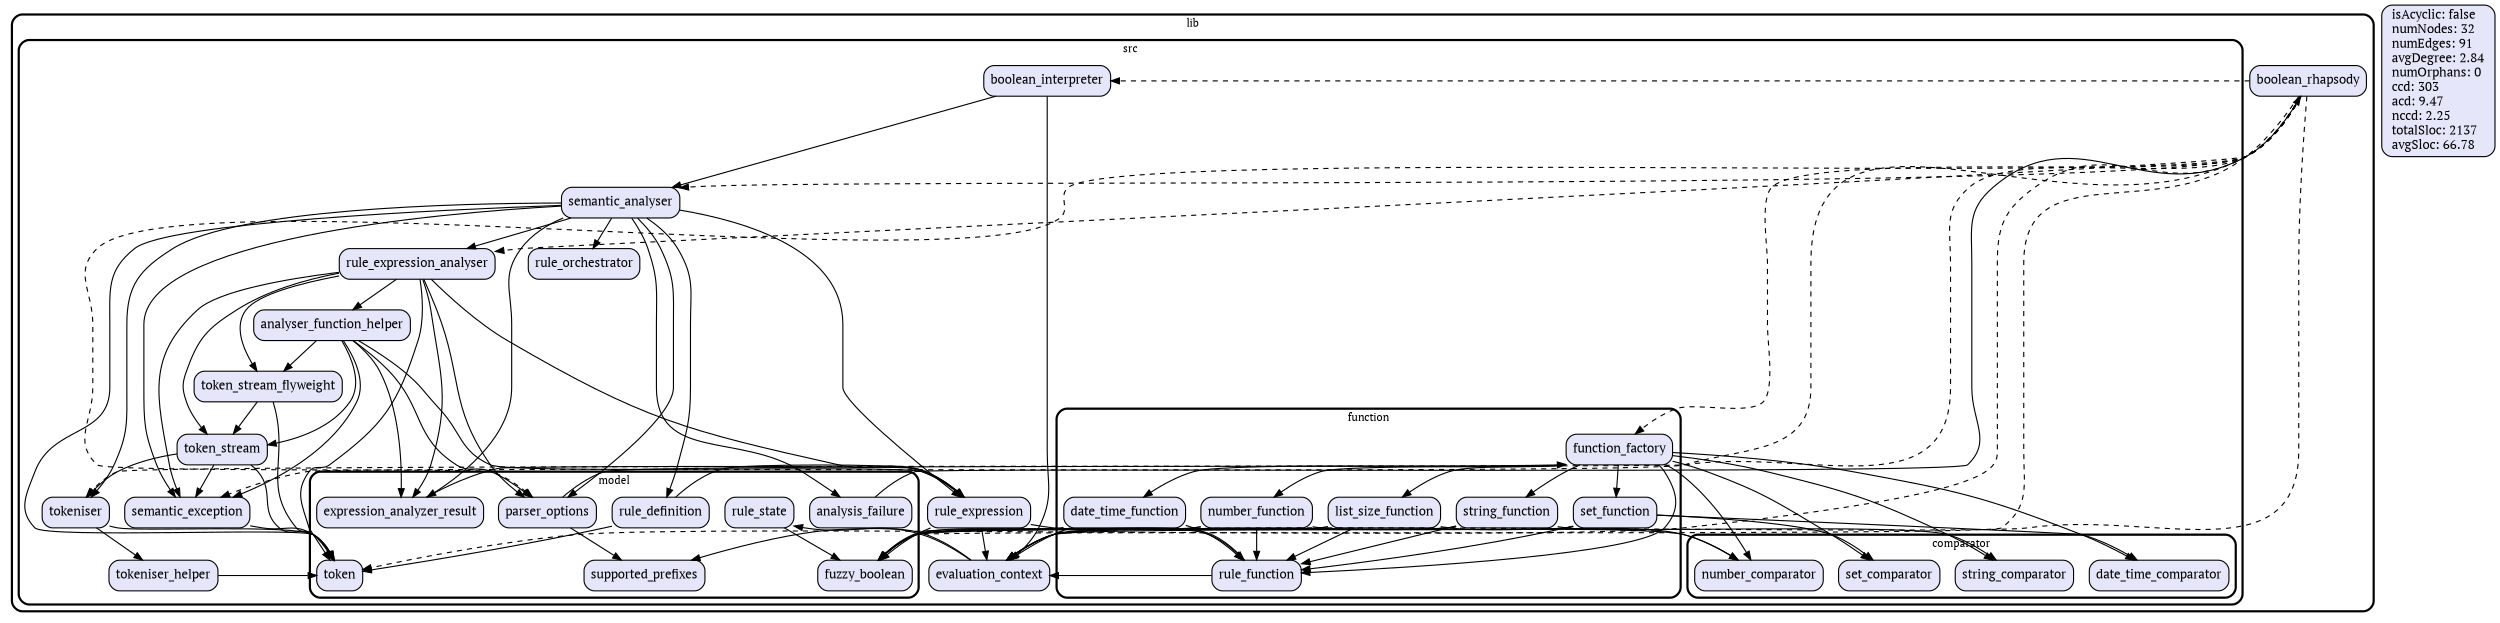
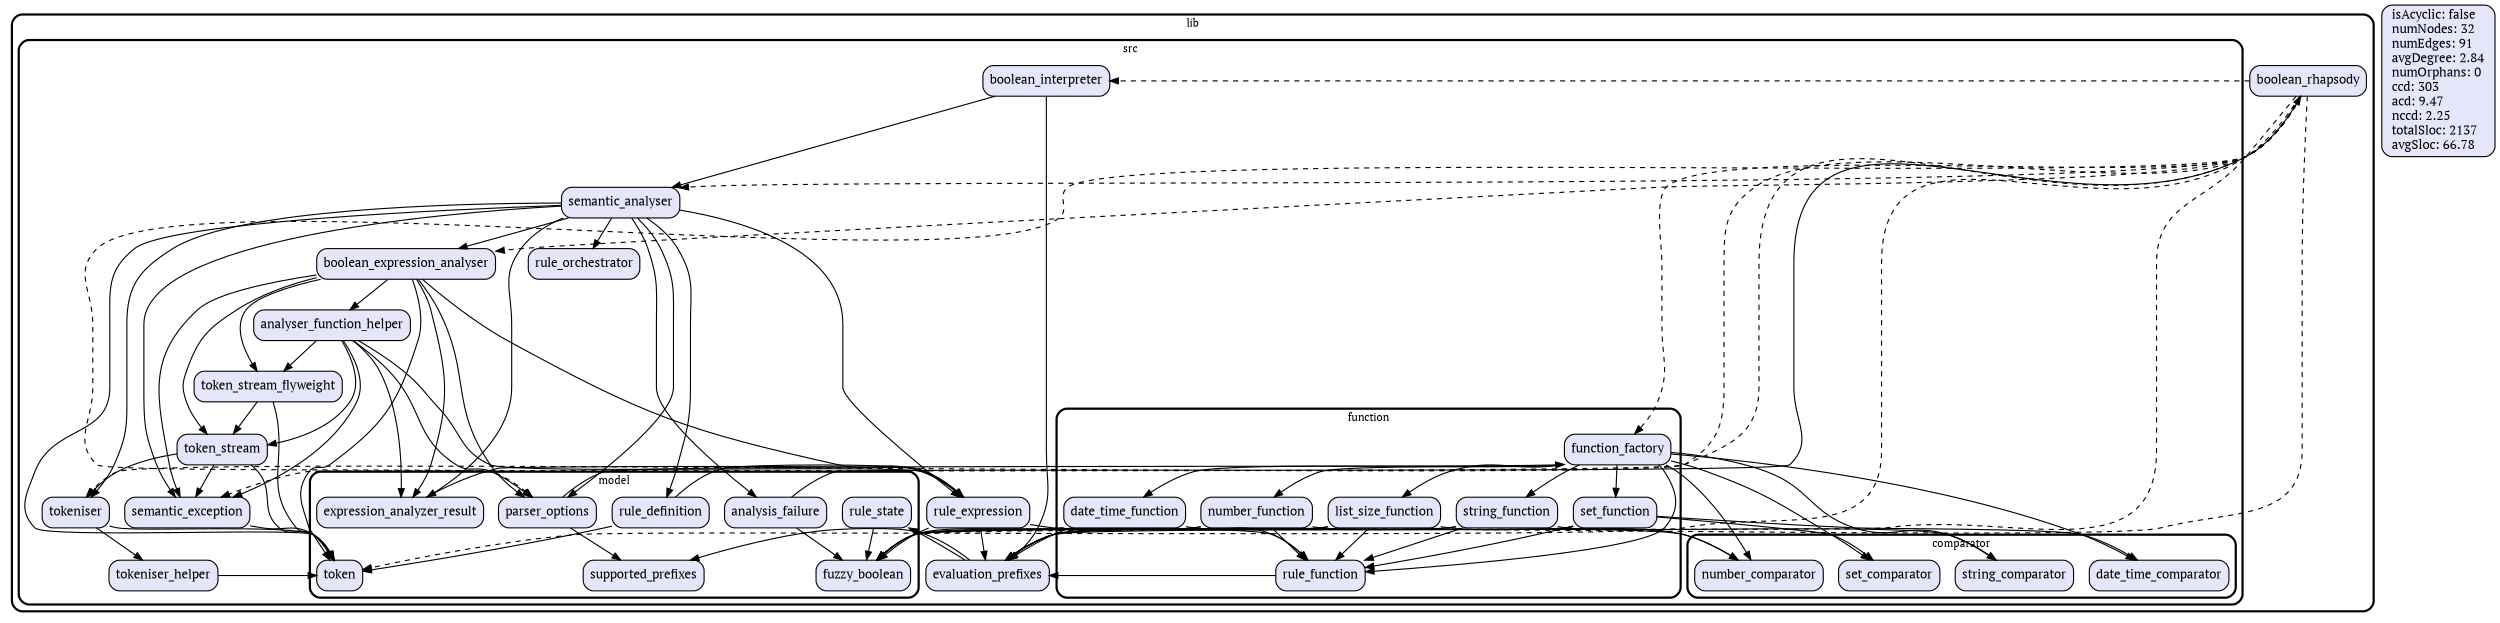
  digraph {
    fontname="PT Serif"
    fontsize=13
    penwidth=2.6
    style=rounded
    node [fillcolor=Lavender fontname="PT Serif" fontsize=15 penwidth=1.3 shape=rect style="filled,rounded"]
    edge [fontname="PT Serif" penwidth=1.3]
    n1 [label=string_comparator]
    n2 [label=number_comparator]
    n3 [label=date_time_comparator]
    n4 [label=set_comparator]
    n5 [label=number_function]
    n6 [label=date_time_function]
    n7 [label=string_function]
    n8 [label=list_size_function]
    n9 [label=function_factory]
    n10 [label=set_function]
    n11 [label=rule_function]
    n12 [label=parser_options]
    n13 [label=expression_analyzer_result]
    n14 [label=supported_prefixes]
    n15 [label=rule_definition]
    n16 [label=rule_state]
    n17 [label=analysis_failure]
    n18 [label=token]
    n19 [label=fuzzy_boolean]
-   n20 [label=evaluation_context]
+   n20 [label=evaluation_prefixes]
    n21 [label=tokeniser_helper]
    n22 [label=semantic_exception]
-   n23 [label=rule_expression_analyser]
+   n23 [label=boolean_expression_analyser]
    n24 [label=analyser_function_helper]
    n25 [label=tokeniser]
    n26 [label=rule_orchestrator]
    n27 [label=boolean_interpreter]
    n28 [label=semantic_analyser]
    n29 [label=token_stream_flyweight]
    n30 [label=rule_expression]
    n31 [label=token_stream]
    n32 [label=boolean_rhapsody]
    n33 [label=" isAcyclic: false \l numNodes: 32  \l numEdges: 91  \l avgDegree: 2.84 \l numOrphans: 0 \l ccd: 303 \l acd: 9.47 \l nccd: 2.25 \l totalSloc: 2137 \l avgSloc: 66.78 \l"]
    subgraph cluster_1 {
      label=lib
      n32
      subgraph cluster_2 {
        label=src
        n20
        n21
        n22
        n23
        n24
        n25
        n26
        n27
        n28
        n29
        n30
        n31
        subgraph cluster_3 {
          label=comparator
          n1
          n2
          n3
          n4
        }
        subgraph cluster_4 {
          label=function
          n5
          n6
          n7
          n8
          n9
          n10
          n11
        }
        subgraph cluster_5 {
          label=model
          n12
          n13
          n14
          n15
          n16
          n17
          n18
          n19
        }
      }
    }
    n5 -> n2
    n5 -> n11
    n5 -> n19
    n5 -> n20
    n6 -> n11
    n6 -> n19
    n6 -> n20
    n7 -> n1
    n7 -> n11
    n7 -> n19
    n7 -> n20
    n8 -> n2
    n8 -> n11
    n8 -> n19
    n8 -> n20
    n9 -> n1
    n9 -> n2
    n9 -> n3
    n9 -> n4
    n9 -> n5
    n9 -> n6
    n9 -> n7
    n9 -> n8
    n9 -> n10
    n9 -> n11
    n10 -> n3
    n10 -> n4
    n10 -> n11
    n10 -> n19
    n10 -> n20
-   n11 -> n19
+   n17 -> n19
    n11 -> n20
    n12 -> n9
    n12 -> n14
    n13 -> n30
    n15 -> n18
    n15 -> n30
    n16 -> n19
    n17 -> n32
    n20 -> n14
    n20 -> n16
    n21 -> n18
    n22 -> n18
    n23 -> n12
    n23 -> n13
    n23 -> n18
    n23 -> n22
    n23 -> n24
    n23 -> n29
    n23 -> n30
    n23 -> n31
    n24 -> n12
    n24 -> n13
    n24 -> n22
    n24 -> n29
    n24 -> n30
    n24 -> n31
    n25 -> n18
    n25 -> n21
    n27 -> n20
    n27 -> n28
    n28 -> n12
    n28 -> n13
    n28 -> n15
    n28 -> n17
    n28 -> n18
    n28 -> n22
    n28 -> n23
    n28 -> n25
    n28 -> n26
    n28 -> n30
    n29 -> n18
    n29 -> n31
    n30 -> n11
    n30 -> n19
    n30 -> n20
    n31 -> n18
    n31 -> n22
    n31 -> n25
    n32 -> n9 [style=dashed]
    n32 -> n12 [style=dashed]
    n32 -> n18 [style=dashed]
    n32 -> n19 [style=dashed]
    n32 -> n20 [style=dashed]
    n32 -> n22 [style=dashed]
    n32 -> n23 [style=dashed]
    n32 -> n25 [style=dashed]
    n32 -> n27 [style=dashed]
    n32 -> n28 [style=dashed]
  }
